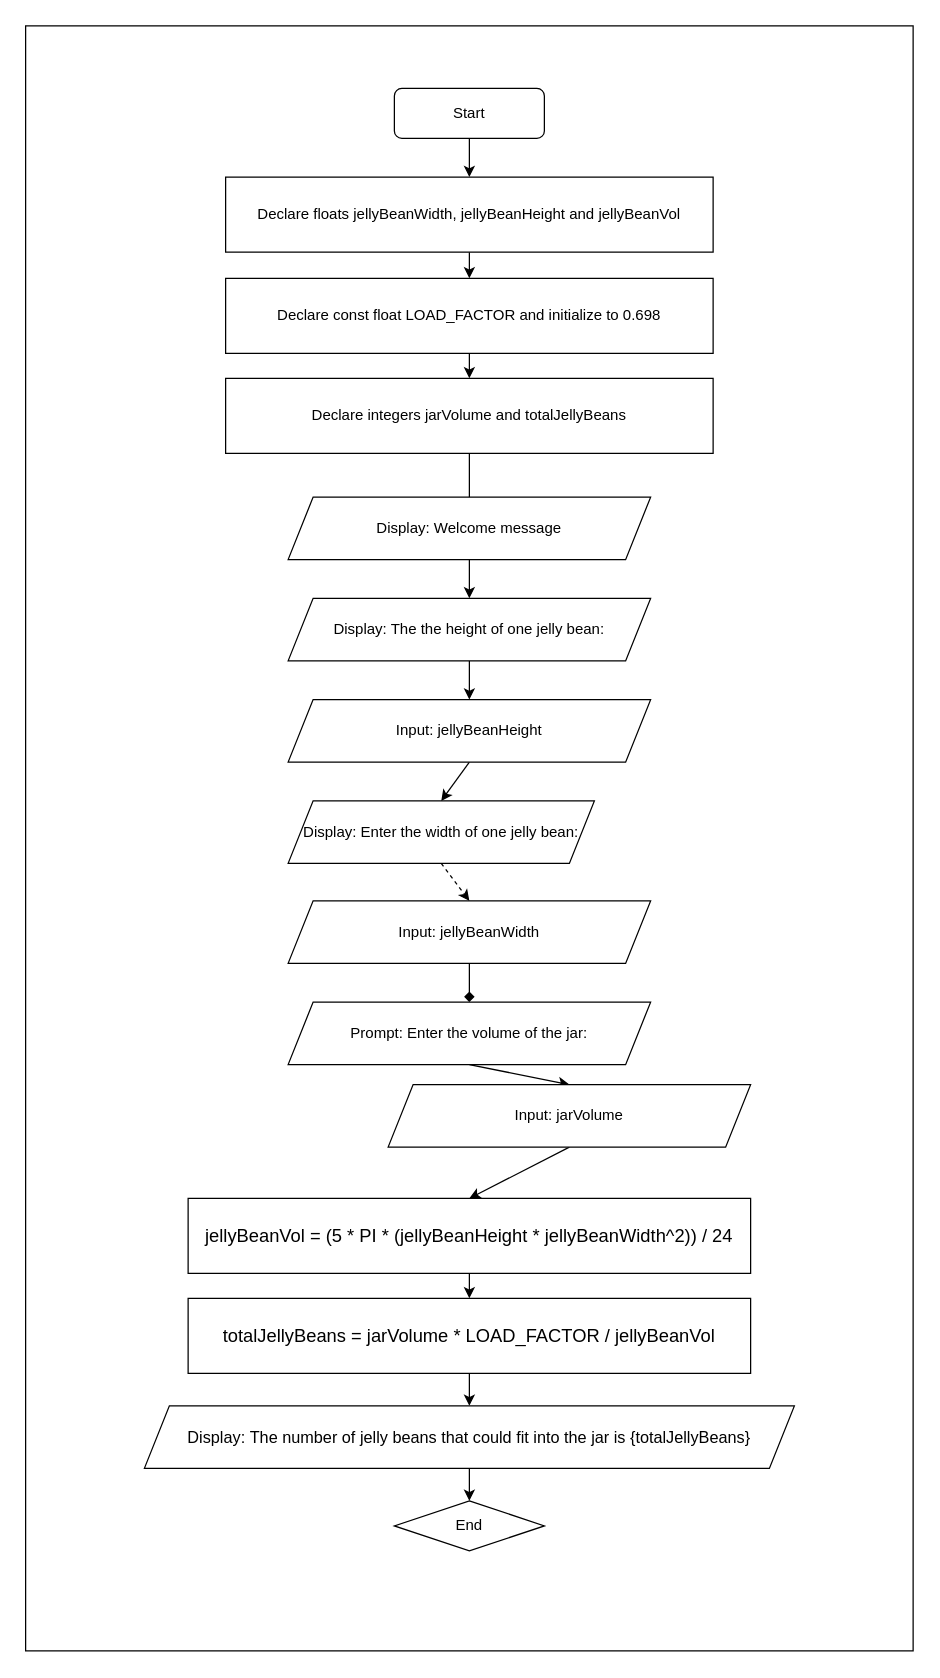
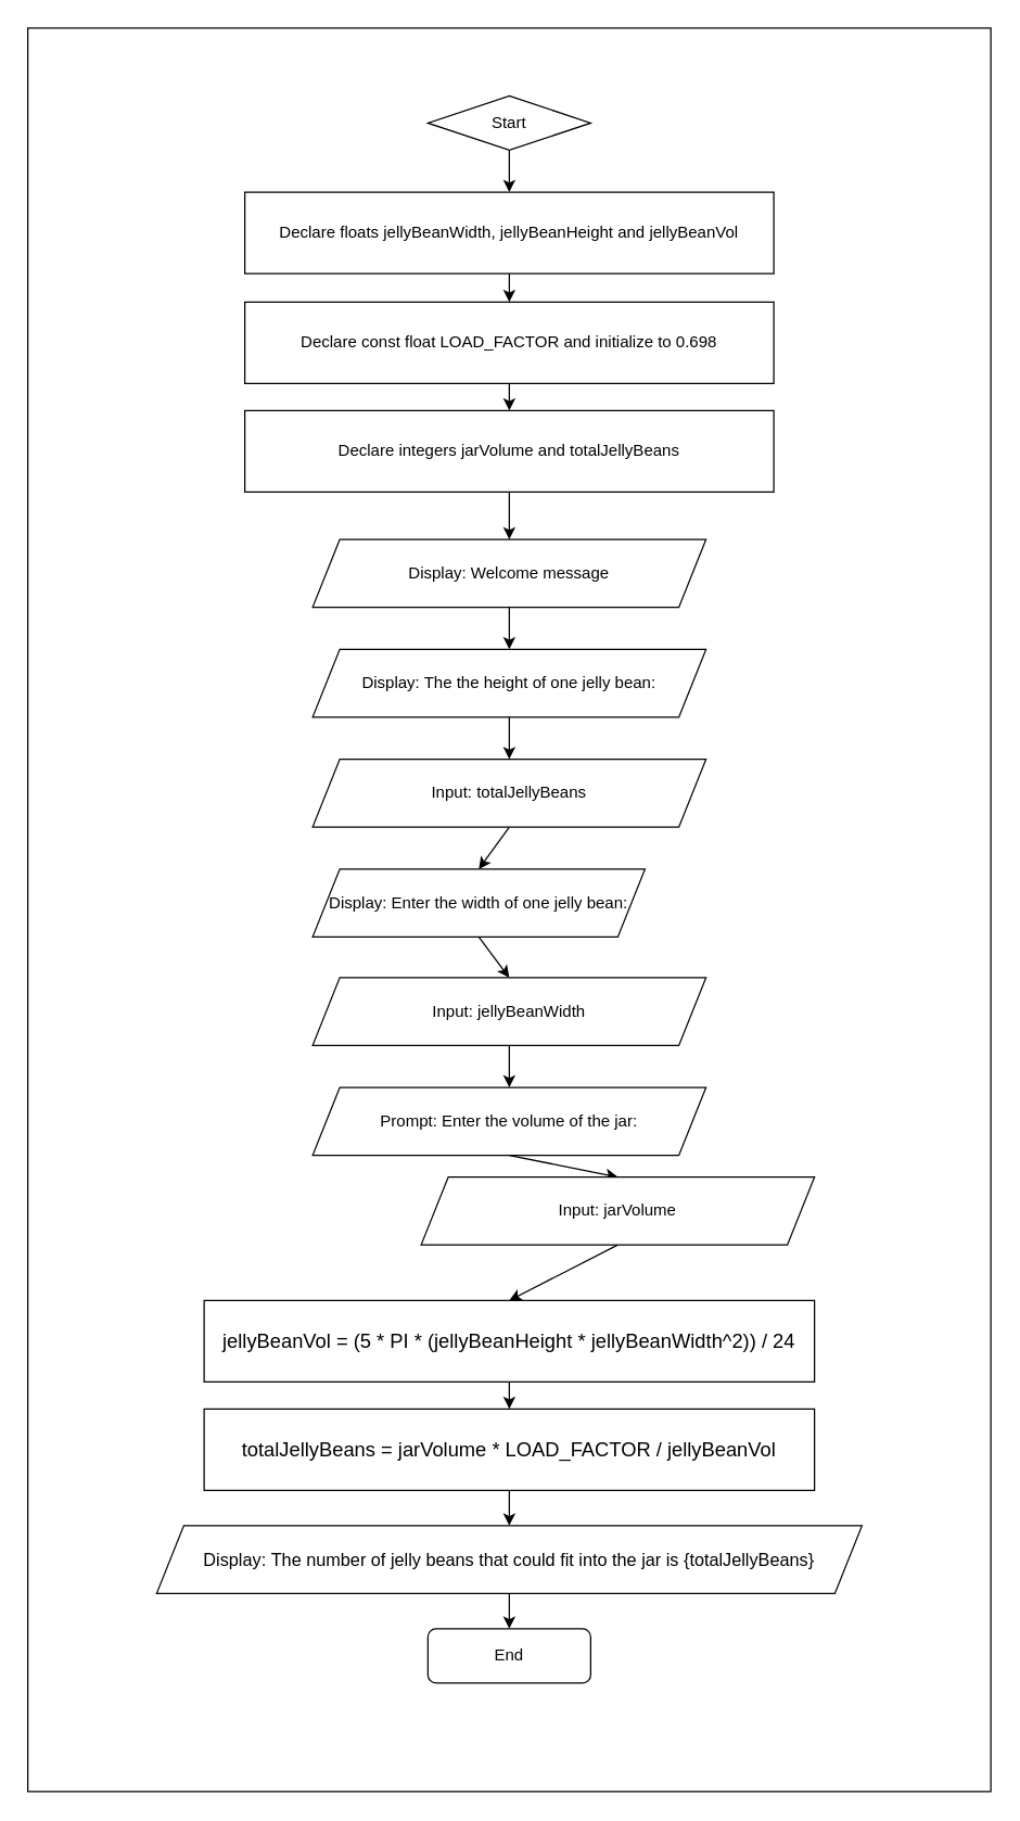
  <mxCell id="0" />
  <mxCell id="1" parent="0" />
  <mxCell id="2" value="" style="rounded=0;whiteSpace=wrap;html=1;labelBackgroundColor=none;fontSize=13;fontColor=#000000;strokeColor=#000000;labelBorderColor=none;" vertex="1" parent="1"><mxGeometry x="20" y="20" width="710" height="1300" as="geometry" /></mxCell>
  <mxCell id="3" style="edgeStyle=none;html=1;exitX=0.5;exitY=1;exitDx=0;exitDy=0;entryX=0.5;entryY=0;entryDx=0;entryDy=0;fontSize=13;fontColor=#000000;labelBackgroundColor=none;labelBorderColor=none;strokeColor=#000000;" edge="1" parent="1" source="4" target="6"><mxGeometry relative="1" as="geometry" /></mxCell>
- <mxCell id="4" value="Start" style="rounded=1;whiteSpace=wrap;html=1;labelBackgroundColor=none;fontColor=#000000;labelBorderColor=none;strokeColor=#000000;" vertex="1" parent="1"><mxGeometry x="315" y="70" width="120" height="40" as="geometry" /></mxCell>
+ <mxCell id="4" value="Start" style="rhombus;whiteSpace=wrap;html=1;labelBackgroundColor=none;fontColor=#000000;labelBorderColor=none;strokeColor=#000000;" vertex="1" parent="1"><mxGeometry x="315" y="70" width="120" height="40" as="geometry" /></mxCell>
  <mxCell id="5" style="edgeStyle=none;html=1;exitX=0.5;exitY=1;exitDx=0;exitDy=0;entryX=0.5;entryY=0;entryDx=0;entryDy=0;fontSize=13;fontColor=#000000;labelBackgroundColor=none;labelBorderColor=none;strokeColor=#000000;" edge="1" parent="1" source="6" target="8"><mxGeometry relative="1" as="geometry" /></mxCell>
  <mxCell id="6" value="Declare floats jellyBeanWidth, jellyBeanHeight and jellyBeanVol" style="rounded=0;whiteSpace=wrap;html=1;labelBackgroundColor=none;fontColor=#000000;labelBorderColor=none;strokeColor=#000000;" vertex="1" parent="1"><mxGeometry x="180" y="141" width="390" height="60" as="geometry" /></mxCell>
  <mxCell id="7" style="edgeStyle=none;html=1;exitX=0.5;exitY=1;exitDx=0;exitDy=0;entryX=0.5;entryY=0;entryDx=0;entryDy=0;fontSize=13;fontColor=#000000;labelBackgroundColor=none;labelBorderColor=none;strokeColor=#000000;" edge="1" parent="1" source="8" target="10"><mxGeometry relative="1" as="geometry" /></mxCell>
  <mxCell id="8" value="Declare const float LOAD_FACTOR and initialize to 0.698" style="rounded=0;whiteSpace=wrap;html=1;labelBackgroundColor=none;fontColor=#000000;labelBorderColor=none;strokeColor=#000000;" vertex="1" parent="1"><mxGeometry x="180" y="222" width="390" height="60" as="geometry" /></mxCell>
- <mxCell id="9" style="edgeStyle=none;html=1;exitX=0.5;exitY=1;exitDx=0;exitDy=0;entryX=0.5;entryY=0;entryDx=0;entryDy=0;fontSize=13;fontColor=#000000;labelBackgroundColor=none;labelBorderColor=none;strokeColor=#000000;endArrow=none;" edge="1" parent="1" source="10" target="31"><mxGeometry relative="1" as="geometry" /></mxCell>
+ <mxCell id="9" style="edgeStyle=none;html=1;exitX=0.5;exitY=1;exitDx=0;exitDy=0;entryX=0.5;entryY=0;entryDx=0;entryDy=0;fontSize=13;fontColor=#000000;labelBackgroundColor=none;labelBorderColor=none;strokeColor=#000000;" edge="1" parent="1" source="10" target="31"><mxGeometry relative="1" as="geometry" /></mxCell>
  <mxCell id="10" value="Declare integers jarVolume and totalJellyBeans" style="rounded=0;whiteSpace=wrap;html=1;labelBackgroundColor=none;fontColor=#000000;labelBorderColor=none;strokeColor=#000000;" vertex="1" parent="1"><mxGeometry x="180" y="302" width="390" height="60" as="geometry" /></mxCell>
  <mxCell id="11" style="edgeStyle=none;html=1;exitX=0.5;exitY=1;exitDx=0;exitDy=0;entryX=0.5;entryY=0;entryDx=0;entryDy=0;fontSize=13;fontColor=#000000;labelBackgroundColor=none;labelBorderColor=none;strokeColor=#000000;" edge="1" parent="1" source="12" target="14"><mxGeometry relative="1" as="geometry" /></mxCell>
  <mxCell id="12" value="Display: The the height of one jelly bean:" style="shape=parallelogram;perimeter=parallelogramPerimeter;whiteSpace=wrap;html=1;fixedSize=1;labelBackgroundColor=none;fontColor=#000000;labelBorderColor=none;strokeColor=#000000;" vertex="1" parent="1"><mxGeometry x="230" y="478" width="290" height="50" as="geometry" /></mxCell>
  <mxCell id="13" style="edgeStyle=none;html=1;exitX=0.5;exitY=1;exitDx=0;exitDy=0;entryX=0.5;entryY=0;entryDx=0;entryDy=0;fontSize=13;fontColor=#000000;labelBackgroundColor=none;labelBorderColor=none;strokeColor=#000000;" edge="1" parent="1" source="14" target="16"><mxGeometry relative="1" as="geometry" /></mxCell>
- <mxCell id="14" value="Input: jellyBeanHeight" style="shape=parallelogram;perimeter=parallelogramPerimeter;whiteSpace=wrap;html=1;fixedSize=1;labelBackgroundColor=none;fontColor=#000000;labelBorderColor=none;strokeColor=#000000;" vertex="1" parent="1"><mxGeometry x="230" y="559" width="290" height="50" as="geometry" /></mxCell>
- <mxCell id="15" style="edgeStyle=none;html=1;exitX=0.5;exitY=1;exitDx=0;exitDy=0;entryX=0.5;entryY=0;entryDx=0;entryDy=0;fontSize=13;fontColor=#000000;labelBackgroundColor=none;labelBorderColor=none;strokeColor=#000000;dashed=1;" edge="1" parent="1" source="16" target="18"><mxGeometry relative="1" as="geometry" /></mxCell>
+ <mxCell id="14" value="Input: totalJellyBeans" style="shape=parallelogram;perimeter=parallelogramPerimeter;whiteSpace=wrap;html=1;fixedSize=1;labelBackgroundColor=none;fontColor=#000000;labelBorderColor=none;strokeColor=#000000;" vertex="1" parent="1"><mxGeometry x="230" y="559" width="290" height="50" as="geometry" /></mxCell>
+ <mxCell id="15" style="edgeStyle=none;html=1;exitX=0.5;exitY=1;exitDx=0;exitDy=0;entryX=0.5;entryY=0;entryDx=0;entryDy=0;fontSize=13;fontColor=#000000;labelBackgroundColor=none;labelBorderColor=none;strokeColor=#000000;" edge="1" parent="1" source="16" target="18"><mxGeometry relative="1" as="geometry" /></mxCell>
  <mxCell id="16" value="Display: Enter the width of one jelly bean:" style="shape=parallelogram;perimeter=parallelogramPerimeter;whiteSpace=wrap;html=1;fixedSize=1;labelBackgroundColor=none;fontColor=#000000;labelBorderColor=none;strokeColor=#000000;" vertex="1" parent="1"><mxGeometry x="230" y="640" width="245" height="50" as="geometry" /></mxCell>
- <mxCell id="17" style="edgeStyle=none;html=1;exitX=0.5;exitY=1;exitDx=0;exitDy=0;entryX=0.5;entryY=0;entryDx=0;entryDy=0;fontSize=13;fontColor=#000000;labelBackgroundColor=none;labelBorderColor=none;strokeColor=#000000;endArrow=diamond;" edge="1" parent="1" source="18" target="20"><mxGeometry relative="1" as="geometry" /></mxCell>
+ <mxCell id="17" style="edgeStyle=none;html=1;exitX=0.5;exitY=1;exitDx=0;exitDy=0;entryX=0.5;entryY=0;entryDx=0;entryDy=0;fontSize=13;fontColor=#000000;labelBackgroundColor=none;labelBorderColor=none;strokeColor=#000000;" edge="1" parent="1" source="18" target="20"><mxGeometry relative="1" as="geometry" /></mxCell>
  <mxCell id="18" value="Input: jellyBeanWidth" style="shape=parallelogram;perimeter=parallelogramPerimeter;whiteSpace=wrap;html=1;fixedSize=1;labelBackgroundColor=none;fontColor=#000000;labelBorderColor=none;strokeColor=#000000;" vertex="1" parent="1"><mxGeometry x="230" y="720" width="290" height="50" as="geometry" /></mxCell>
  <mxCell id="19" style="edgeStyle=none;html=1;exitX=0.5;exitY=1;exitDx=0;exitDy=0;entryX=0.5;entryY=0;entryDx=0;entryDy=0;fontSize=13;fontColor=#000000;labelBackgroundColor=none;labelBorderColor=none;strokeColor=#000000;" edge="1" parent="1" source="20" target="22"><mxGeometry relative="1" as="geometry" /></mxCell>
  <mxCell id="20" value="Prompt: Enter the volume of the jar:" style="shape=parallelogram;perimeter=parallelogramPerimeter;whiteSpace=wrap;html=1;fixedSize=1;labelBackgroundColor=none;fontColor=#000000;labelBorderColor=none;strokeColor=#000000;" vertex="1" parent="1"><mxGeometry x="230" y="801" width="290" height="50" as="geometry" /></mxCell>
  <mxCell id="21" style="edgeStyle=none;html=1;exitX=0.5;exitY=1;exitDx=0;exitDy=0;entryX=0.5;entryY=0;entryDx=0;entryDy=0;fontSize=13;fontColor=#000000;labelBackgroundColor=none;labelBorderColor=none;strokeColor=#000000;" edge="1" parent="1" source="22" target="24"><mxGeometry relative="1" as="geometry" /></mxCell>
  <mxCell id="22" value="Input: jarVolume" style="shape=parallelogram;perimeter=parallelogramPerimeter;whiteSpace=wrap;html=1;fixedSize=1;labelBackgroundColor=none;fontColor=#000000;labelBorderColor=none;strokeColor=#000000;" vertex="1" parent="1"><mxGeometry x="310" y="867" width="290" height="50" as="geometry" /></mxCell>
  <mxCell id="23" style="edgeStyle=none;html=1;exitX=0.5;exitY=1;exitDx=0;exitDy=0;entryX=0.5;entryY=0;entryDx=0;entryDy=0;fontSize=13;fontColor=#000000;labelBackgroundColor=none;labelBorderColor=none;strokeColor=#000000;" edge="1" parent="1" source="24" target="26"><mxGeometry relative="1" as="geometry" /></mxCell>
  <mxCell id="24" value="&lt;span style=&quot;font-family: &amp;quot;arial&amp;quot; ; font-size: 14.667px ; text-align: left&quot;&gt;&lt;font&gt;jellyBeanVol = (5 * PI * (jellyBeanHeight * jellyBeanWidth^2)) / 24&lt;/font&gt;&lt;/span&gt;" style="rounded=0;whiteSpace=wrap;html=1;strokeColor=#000000;labelBackgroundColor=none;fontColor=#000000;labelBorderColor=none;" vertex="1" parent="1"><mxGeometry x="150" y="958" width="450" height="60" as="geometry" /></mxCell>
  <mxCell id="25" style="edgeStyle=none;html=1;exitX=0.5;exitY=1;exitDx=0;exitDy=0;entryX=0.5;entryY=0;entryDx=0;entryDy=0;fontSize=13;fontColor=#000000;labelBackgroundColor=none;labelBorderColor=none;strokeColor=#000000;" edge="1" parent="1" source="26" target="28"><mxGeometry relative="1" as="geometry" /></mxCell>
  <mxCell id="26" value="&lt;span style=&quot;font-family: &amp;quot;arial&amp;quot; ; font-size: 14.667px ; text-align: left&quot;&gt;&lt;font&gt;totalJellyBeans = jarVolume * LOAD_FACTOR / jellyBeanVol&lt;/font&gt;&lt;/span&gt;" style="rounded=0;whiteSpace=wrap;html=1;strokeColor=#000000;labelBackgroundColor=none;fontColor=#000000;labelBorderColor=none;" vertex="1" parent="1"><mxGeometry x="150" y="1038" width="450" height="60" as="geometry" /></mxCell>
  <mxCell id="27" style="edgeStyle=none;html=1;exitX=0.5;exitY=1;exitDx=0;exitDy=0;entryX=0.5;entryY=0;entryDx=0;entryDy=0;fontSize=13;fontColor=#000000;labelBackgroundColor=none;labelBorderColor=none;strokeColor=#000000;" edge="1" parent="1" source="28" target="29"><mxGeometry relative="1" as="geometry" /></mxCell>
  <mxCell id="28" value="&lt;font style=&quot;font-size: 13px&quot;&gt;Display:&amp;nbsp;&lt;span style=&quot;font-family: arial; text-align: left;&quot;&gt;The number of jelly beans that could fit into the jar is {totalJellyBeans}&lt;/span&gt;&lt;/font&gt;" style="shape=parallelogram;perimeter=parallelogramPerimeter;whiteSpace=wrap;html=1;fixedSize=1;fontColor=#000000;labelBackgroundColor=none;labelBorderColor=none;strokeColor=#000000;" vertex="1" parent="1"><mxGeometry x="115" y="1124" width="520" height="50" as="geometry" /></mxCell>
- <mxCell id="29" value="End" style="rhombus;whiteSpace=wrap;html=1;labelBackgroundColor=none;fontColor=#000000;labelBorderColor=none;strokeColor=#000000;" vertex="1" parent="1"><mxGeometry x="315" y="1200" width="120" height="40" as="geometry" /></mxCell>
+ <mxCell id="29" value="End" style="rounded=1;whiteSpace=wrap;html=1;labelBackgroundColor=none;fontColor=#000000;labelBorderColor=none;strokeColor=#000000;" vertex="1" parent="1"><mxGeometry x="315" y="1200" width="120" height="40" as="geometry" /></mxCell>
  <mxCell id="30" style="edgeStyle=none;html=1;exitX=0.5;exitY=1;exitDx=0;exitDy=0;fontSize=13;fontColor=#000000;labelBackgroundColor=none;labelBorderColor=none;strokeColor=#000000;" edge="1" parent="1" source="31"><mxGeometry relative="1" as="geometry"><mxPoint x="375" y="478" as="targetPoint" /></mxGeometry></mxCell>
  <mxCell id="31" value="Display: Welcome message" style="shape=parallelogram;perimeter=parallelogramPerimeter;whiteSpace=wrap;html=1;fixedSize=1;labelBackgroundColor=none;fontColor=#000000;labelBorderColor=none;strokeColor=#000000;" vertex="1" parent="1"><mxGeometry x="230" y="397" width="290" height="50" as="geometry" /></mxCell>
